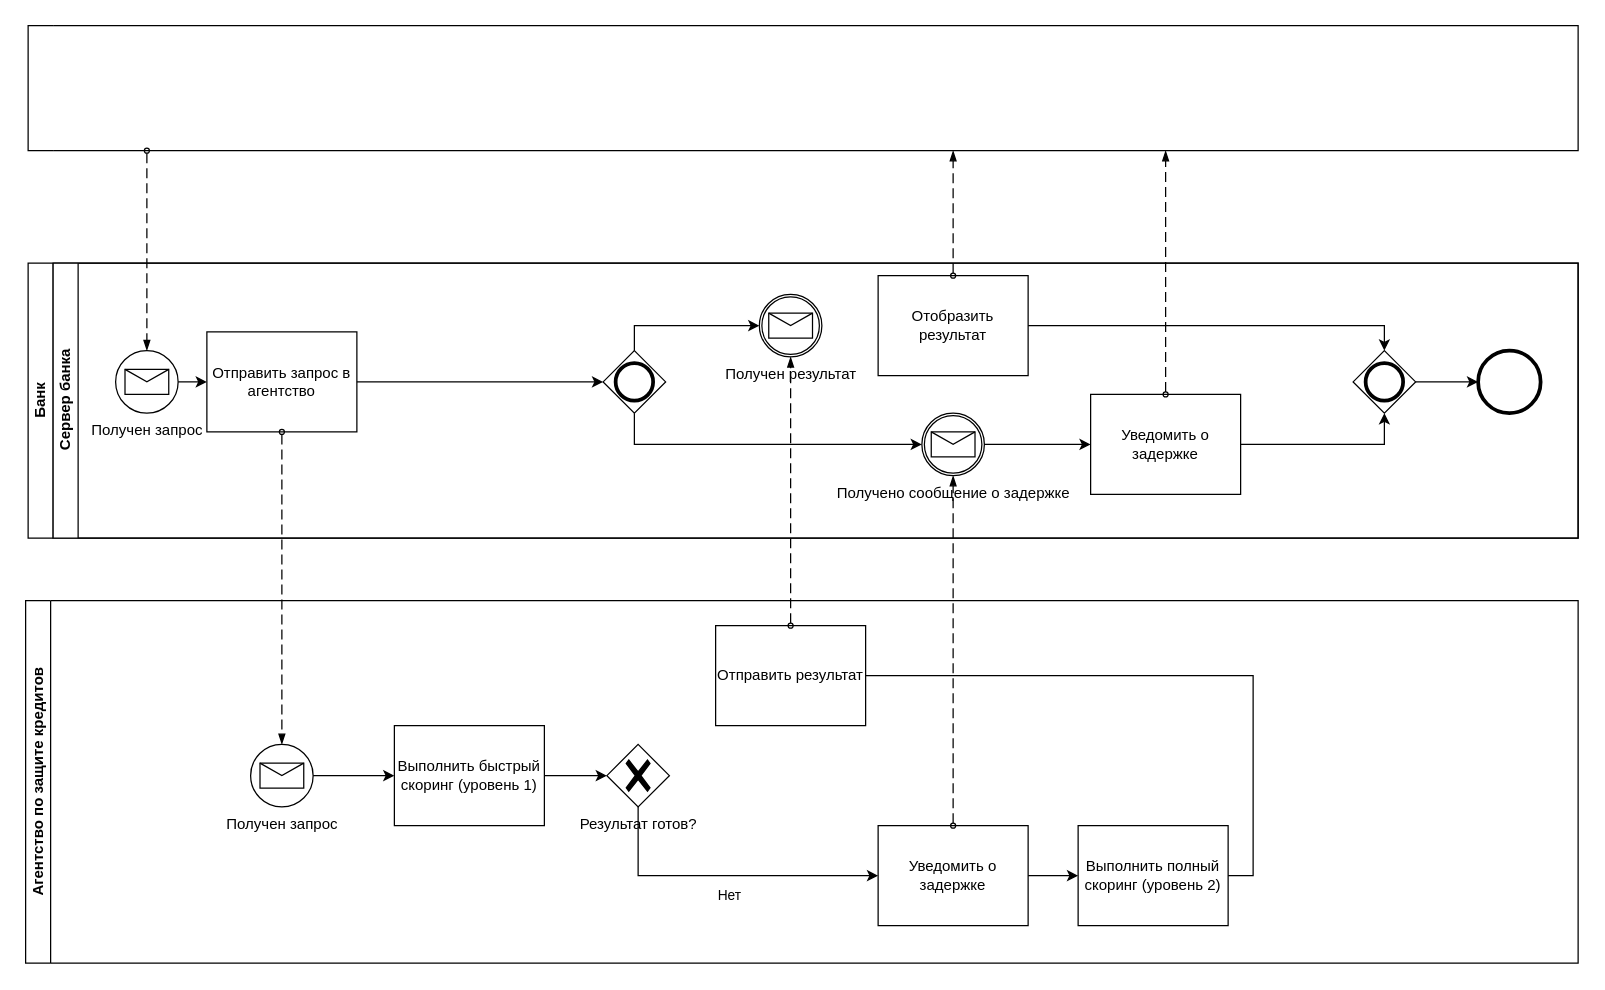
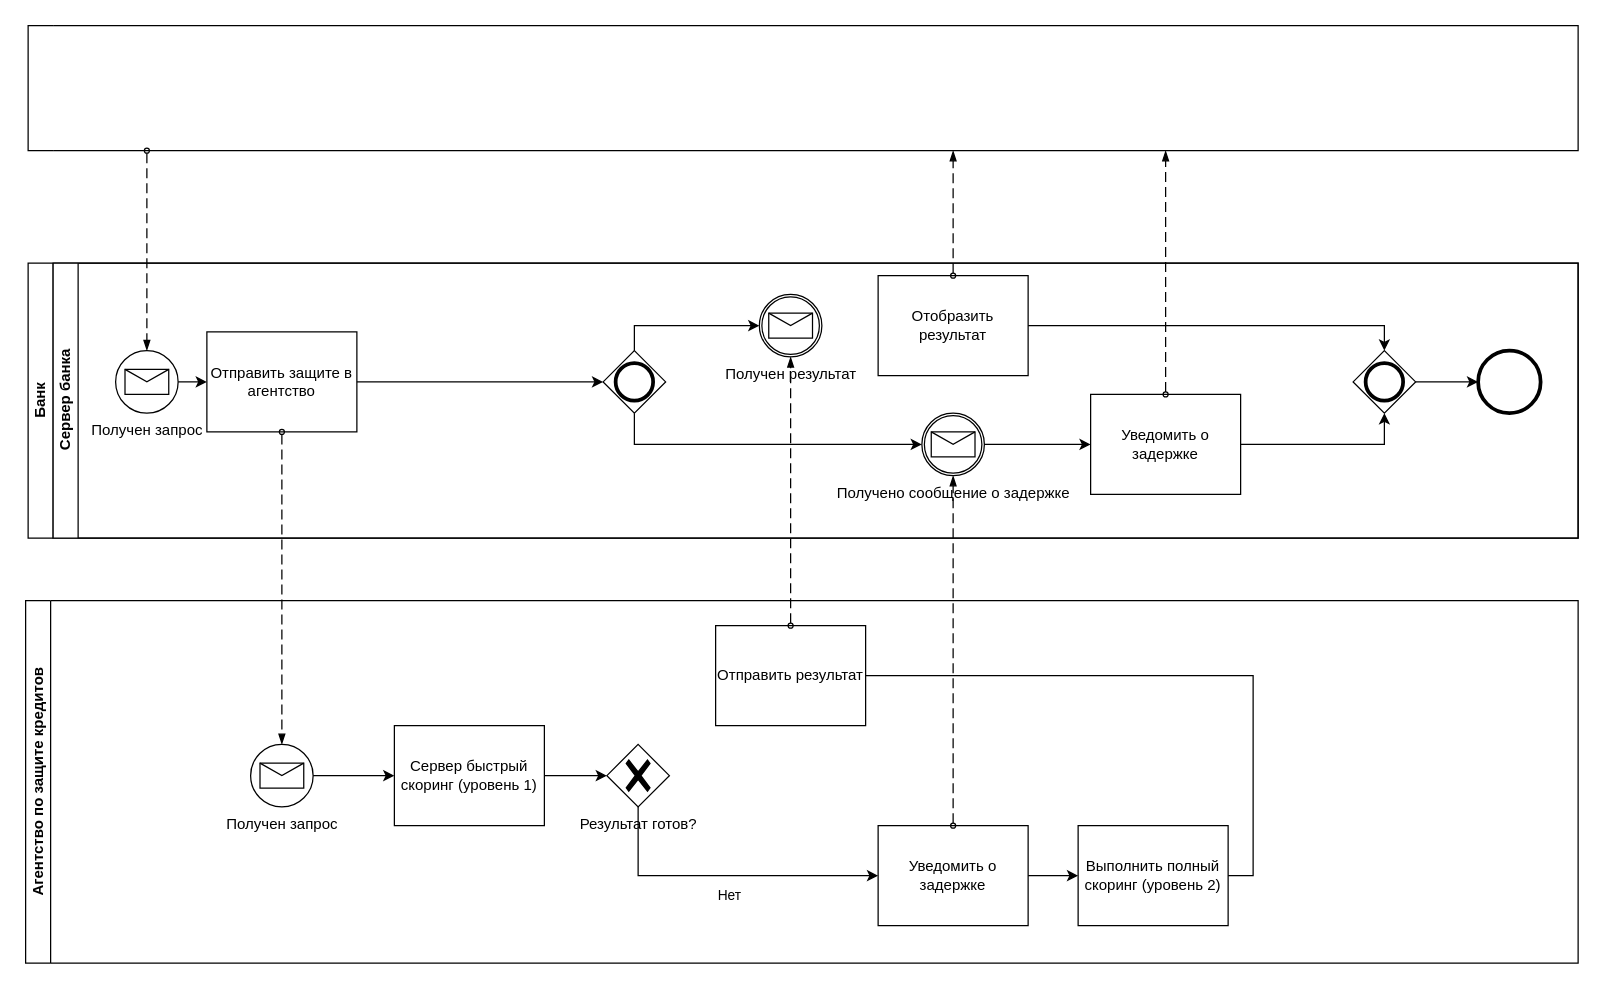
  <mxCell id="0" />
  <mxCell id="1" parent="0" />
  <mxCell id="2" value="Банк" style="swimlane;html=1;childLayout=stackLayout;resizeParent=1;resizeParentMax=0;horizontal=0;startSize=20;horizontalStack=0;whiteSpace=wrap;" parent="1" vertex="1"><mxGeometry x="22" y="210" width="1240" height="220" as="geometry" /></mxCell>
  <mxCell id="3" value="Сервер банка" style="swimlane;html=1;startSize=20;horizontal=0;" parent="2" vertex="1"><mxGeometry x="20" width="1220" height="220" as="geometry" /></mxCell>
  <mxCell id="4" style="edgeStyle=orthogonalEdgeStyle;rounded=0;orthogonalLoop=1;jettySize=auto;html=1;exitX=1;exitY=0.5;exitDx=0;exitDy=0;exitPerimeter=0;" parent="3" source="5" target="6" edge="1"><mxGeometry relative="1" as="geometry" /></mxCell>
  <mxCell id="5" value="Получен запрос" style="points=[[0.145,0.145,0],[0.5,0,0],[0.855,0.145,0],[1,0.5,0],[0.855,0.855,0],[0.5,1,0],[0.145,0.855,0],[0,0.5,0]];shape=mxgraph.bpmn.event;html=1;verticalLabelPosition=bottom;labelBackgroundColor=#ffffff;verticalAlign=top;align=center;perimeter=ellipsePerimeter;outlineConnect=0;aspect=fixed;outline=standard;symbol=message;" parent="3" vertex="1"><mxGeometry x="50" y="70" width="50" height="50" as="geometry" /></mxCell>
- <mxCell id="6" value="Отправить запрос в агентство" style="points=[[0.25,0,0],[0.5,0,0],[0.75,0,0],[1,0.25,0],[1,0.5,0],[1,0.75,0],[0.75,1,0],[0.5,1,0],[0.25,1,0],[0,0.75,0],[0,0.5,0],[0,0.25,0]];shape=mxgraph.bpmn.task2;whiteSpace=wrap;rectStyle=rounded;size=10;html=1;container=1;expand=0;collapsible=0;taskMarker=service;" parent="3" vertex="1"><mxGeometry x="123" y="55" width="120" height="80" as="geometry" /></mxCell>
+ <mxCell id="6" value="Отправить защите в агентство" style="points=[[0.25,0,0],[0.5,0,0],[0.75,0,0],[1,0.25,0],[1,0.5,0],[1,0.75,0],[0.75,1,0],[0.5,1,0],[0.25,1,0],[0,0.75,0],[0,0.5,0],[0,0.25,0]];shape=mxgraph.bpmn.task2;whiteSpace=wrap;rectStyle=rounded;size=10;html=1;container=1;expand=0;collapsible=0;taskMarker=service;" parent="3" vertex="1"><mxGeometry x="123" y="55" width="120" height="80" as="geometry" /></mxCell>
  <mxCell id="7" value="" style="edgeStyle=orthogonalEdgeStyle;rounded=0;orthogonalLoop=1;jettySize=auto;html=1;exitX=1;exitY=0.5;exitDx=0;exitDy=0;exitPerimeter=0;entryX=0;entryY=0.5;entryDx=0;entryDy=0;entryPerimeter=0;" parent="3" source="6" target="13" edge="1"><mxGeometry relative="1" as="geometry"><mxPoint x="303" y="415" as="sourcePoint" /><mxPoint x="430" y="80" as="targetPoint" /></mxGeometry></mxCell>
  <mxCell id="8" value="Отобразить результат" style="points=[[0.25,0,0],[0.5,0,0],[0.75,0,0],[1,0.25,0],[1,0.5,0],[1,0.75,0],[0.75,1,0],[0.5,1,0],[0.25,1,0],[0,0.75,0],[0,0.5,0],[0,0.25,0]];shape=mxgraph.bpmn.task2;whiteSpace=wrap;rectStyle=rounded;size=10;html=1;container=1;expand=0;collapsible=0;taskMarker=send;" parent="3" vertex="1"><mxGeometry x="660" y="10" width="120" height="80" as="geometry" /></mxCell>
  <mxCell id="9" value="Получен результат" style="points=[[0.145,0.145,0],[0.5,0,0],[0.855,0.145,0],[1,0.5,0],[0.855,0.855,0],[0.5,1,0],[0.145,0.855,0],[0,0.5,0]];shape=mxgraph.bpmn.event;html=1;verticalLabelPosition=bottom;labelBackgroundColor=#ffffff;verticalAlign=top;align=center;perimeter=ellipsePerimeter;outlineConnect=0;aspect=fixed;outline=catching;symbol=message;" parent="3" vertex="1"><mxGeometry x="565" y="25" width="50" height="50" as="geometry" /></mxCell>
  <mxCell id="10" value="Получено сообщение о задержке" style="points=[[0.145,0.145,0],[0.5,0,0],[0.855,0.145,0],[1,0.5,0],[0.855,0.855,0],[0.5,1,0],[0.145,0.855,0],[0,0.5,0]];shape=mxgraph.bpmn.event;html=1;verticalLabelPosition=bottom;labelBackgroundColor=#ffffff;verticalAlign=top;align=center;perimeter=ellipsePerimeter;outlineConnect=0;aspect=fixed;outline=catching;symbol=message;" parent="3" vertex="1"><mxGeometry x="695" y="120" width="50" height="50" as="geometry" /></mxCell>
  <mxCell id="11" value="Уведомить о задержке" style="points=[[0.25,0,0],[0.5,0,0],[0.75,0,0],[1,0.25,0],[1,0.5,0],[1,0.75,0],[0.75,1,0],[0.5,1,0],[0.25,1,0],[0,0.75,0],[0,0.5,0],[0,0.25,0]];shape=mxgraph.bpmn.task2;whiteSpace=wrap;rectStyle=rounded;size=10;html=1;container=1;expand=0;collapsible=0;taskMarker=send;" parent="3" vertex="1"><mxGeometry x="830" y="105" width="120" height="80" as="geometry" /></mxCell>
  <mxCell id="12" style="edgeStyle=orthogonalEdgeStyle;rounded=0;orthogonalLoop=1;jettySize=auto;html=1;exitX=1;exitY=0.5;exitDx=0;exitDy=0;exitPerimeter=0;entryX=0;entryY=0.5;entryDx=0;entryDy=0;entryPerimeter=0;" parent="3" source="10" target="11" edge="1"><mxGeometry relative="1" as="geometry" /></mxCell>
  <mxCell id="13" value="" style="points=[[0.25,0.25,0],[0.5,0,0],[0.75,0.25,0],[1,0.5,0],[0.75,0.75,0],[0.5,1,0],[0.25,0.75,0],[0,0.5,0]];shape=mxgraph.bpmn.gateway2;html=1;verticalLabelPosition=bottom;labelBackgroundColor=#ffffff;verticalAlign=top;align=center;perimeter=rhombusPerimeter;outlineConnect=0;outline=end;symbol=general;" parent="3" vertex="1"><mxGeometry x="440" y="70" width="50" height="50" as="geometry" /></mxCell>
  <mxCell id="14" value="" style="points=[[0.25,0.25,0],[0.5,0,0],[0.75,0.25,0],[1,0.5,0],[0.75,0.75,0],[0.5,1,0],[0.25,0.75,0],[0,0.5,0]];shape=mxgraph.bpmn.gateway2;html=1;verticalLabelPosition=bottom;labelBackgroundColor=#ffffff;verticalAlign=top;align=center;perimeter=rhombusPerimeter;outlineConnect=0;outline=end;symbol=general;" parent="3" vertex="1"><mxGeometry x="1040" y="70" width="50" height="50" as="geometry" /></mxCell>
  <mxCell id="15" value="" style="points=[[0.145,0.145,0],[0.5,0,0],[0.855,0.145,0],[1,0.5,0],[0.855,0.855,0],[0.5,1,0],[0.145,0.855,0],[0,0.5,0]];shape=mxgraph.bpmn.event;html=1;verticalLabelPosition=bottom;labelBackgroundColor=#ffffff;verticalAlign=top;align=center;perimeter=ellipsePerimeter;outlineConnect=0;aspect=fixed;outline=end;symbol=terminate2;" parent="3" vertex="1"><mxGeometry x="1140" y="70" width="50" height="50" as="geometry" /></mxCell>
  <mxCell id="16" style="edgeStyle=orthogonalEdgeStyle;rounded=0;orthogonalLoop=1;jettySize=auto;html=1;exitX=1;exitY=0.5;exitDx=0;exitDy=0;exitPerimeter=0;entryX=0;entryY=0.5;entryDx=0;entryDy=0;entryPerimeter=0;" parent="3" source="14" target="15" edge="1"><mxGeometry relative="1" as="geometry" /></mxCell>
  <mxCell id="17" style="edgeStyle=orthogonalEdgeStyle;rounded=0;orthogonalLoop=1;jettySize=auto;html=1;exitX=0.5;exitY=0;exitDx=0;exitDy=0;exitPerimeter=0;entryX=0;entryY=0.5;entryDx=0;entryDy=0;entryPerimeter=0;" parent="3" source="13" target="9" edge="1"><mxGeometry relative="1" as="geometry" /></mxCell>
  <mxCell id="18" style="edgeStyle=orthogonalEdgeStyle;rounded=0;orthogonalLoop=1;jettySize=auto;html=1;exitX=0.5;exitY=1;exitDx=0;exitDy=0;exitPerimeter=0;entryX=0;entryY=0.5;entryDx=0;entryDy=0;entryPerimeter=0;" parent="3" source="13" target="10" edge="1"><mxGeometry relative="1" as="geometry" /></mxCell>
  <mxCell id="19" style="edgeStyle=orthogonalEdgeStyle;rounded=0;orthogonalLoop=1;jettySize=auto;html=1;exitX=1;exitY=0.5;exitDx=0;exitDy=0;exitPerimeter=0;entryX=0.5;entryY=1;entryDx=0;entryDy=0;entryPerimeter=0;" parent="3" source="11" target="14" edge="1"><mxGeometry relative="1" as="geometry" /></mxCell>
  <mxCell id="20" style="edgeStyle=orthogonalEdgeStyle;rounded=0;orthogonalLoop=1;jettySize=auto;html=1;exitX=1;exitY=0.5;exitDx=0;exitDy=0;exitPerimeter=0;entryX=0.5;entryY=0;entryDx=0;entryDy=0;entryPerimeter=0;" parent="3" source="8" target="14" edge="1"><mxGeometry relative="1" as="geometry" /></mxCell>
  <mxCell id="21" value="Агентство по защите кредитов" style="swimlane;startSize=20;horizontal=0;html=1;whiteSpace=wrap;" parent="1" vertex="1"><mxGeometry x="20" y="480" width="1242" height="290" as="geometry" /></mxCell>
  <mxCell id="22" value="Получен запрос" style="points=[[0.145,0.145,0],[0.5,0,0],[0.855,0.145,0],[1,0.5,0],[0.855,0.855,0],[0.5,1,0],[0.145,0.855,0],[0,0.5,0]];shape=mxgraph.bpmn.event;html=1;verticalLabelPosition=bottom;labelBackgroundColor=#ffffff;verticalAlign=top;align=center;perimeter=ellipsePerimeter;outlineConnect=0;aspect=fixed;outline=standard;symbol=message;" parent="21" vertex="1"><mxGeometry x="180" y="115" width="50" height="50" as="geometry" /></mxCell>
- <mxCell id="23" value="Выполнить быстрый скоринг (уровень 1)" style="points=[[0.25,0,0],[0.5,0,0],[0.75,0,0],[1,0.25,0],[1,0.5,0],[1,0.75,0],[0.75,1,0],[0.5,1,0],[0.25,1,0],[0,0.75,0],[0,0.5,0],[0,0.25,0]];shape=mxgraph.bpmn.task2;whiteSpace=wrap;rectStyle=rounded;size=10;html=1;container=1;expand=0;collapsible=0;taskMarker=service;" parent="21" vertex="1"><mxGeometry x="295" y="100" width="120" height="80" as="geometry" /></mxCell>
+ <mxCell id="23" value="Сервер быстрый скоринг (уровень 1)" style="points=[[0.25,0,0],[0.5,0,0],[0.75,0,0],[1,0.25,0],[1,0.5,0],[1,0.75,0],[0.75,1,0],[0.5,1,0],[0.25,1,0],[0,0.75,0],[0,0.5,0],[0,0.25,0]];shape=mxgraph.bpmn.task2;whiteSpace=wrap;rectStyle=rounded;size=10;html=1;container=1;expand=0;collapsible=0;taskMarker=service;" parent="21" vertex="1"><mxGeometry x="295" y="100" width="120" height="80" as="geometry" /></mxCell>
  <mxCell id="24" style="edgeStyle=orthogonalEdgeStyle;rounded=0;orthogonalLoop=1;jettySize=auto;html=1;exitX=1;exitY=0.5;exitDx=0;exitDy=0;exitPerimeter=0;entryX=0;entryY=0.5;entryDx=0;entryDy=0;entryPerimeter=0;" parent="21" source="22" target="23" edge="1"><mxGeometry relative="1" as="geometry" /></mxCell>
  <mxCell id="25" value="Результат готов?" style="points=[[0.25,0.25,0],[0.5,0,0],[0.75,0.25,0],[1,0.5,0],[0.75,0.75,0],[0.5,1,0],[0.25,0.75,0],[0,0.5,0]];shape=mxgraph.bpmn.gateway2;html=1;verticalLabelPosition=bottom;labelBackgroundColor=#ffffff;verticalAlign=top;align=center;perimeter=rhombusPerimeter;outlineConnect=0;outline=none;symbol=none;gwType=exclusive;" parent="21" vertex="1"><mxGeometry x="465" y="115" width="50" height="50" as="geometry" /></mxCell>
  <mxCell id="26" style="edgeStyle=orthogonalEdgeStyle;rounded=0;orthogonalLoop=1;jettySize=auto;html=1;exitX=1;exitY=0.5;exitDx=0;exitDy=0;exitPerimeter=0;entryX=0;entryY=0.5;entryDx=0;entryDy=0;entryPerimeter=0;" parent="21" source="23" target="25" edge="1"><mxGeometry relative="1" as="geometry" /></mxCell>
  <mxCell id="27" value="Отправить результат" style="points=[[0.25,0,0],[0.5,0,0],[0.75,0,0],[1,0.25,0],[1,0.5,0],[1,0.75,0],[0.75,1,0],[0.5,1,0],[0.25,1,0],[0,0.75,0],[0,0.5,0],[0,0.25,0]];shape=mxgraph.bpmn.task2;whiteSpace=wrap;rectStyle=rounded;size=10;html=1;container=1;expand=0;collapsible=0;taskMarker=send;" parent="21" vertex="1"><mxGeometry x="552" y="20" width="120" height="80" as="geometry" /></mxCell>
  <mxCell id="28" value="Уведомить о задержке" style="points=[[0.25,0,0],[0.5,0,0],[0.75,0,0],[1,0.25,0],[1,0.5,0],[1,0.75,0],[0.75,1,0],[0.5,1,0],[0.25,1,0],[0,0.75,0],[0,0.5,0],[0,0.25,0]];shape=mxgraph.bpmn.task2;whiteSpace=wrap;rectStyle=rounded;size=10;html=1;container=1;expand=0;collapsible=0;taskMarker=send;" parent="21" vertex="1"><mxGeometry x="682" y="180" width="120" height="80" as="geometry" /></mxCell>
  <mxCell id="29" style="edgeStyle=orthogonalEdgeStyle;rounded=0;orthogonalLoop=1;jettySize=auto;html=1;exitX=0.5;exitY=1;exitDx=0;exitDy=0;exitPerimeter=0;entryX=0;entryY=0.5;entryDx=0;entryDy=0;entryPerimeter=0;" parent="21" source="25" target="28" edge="1"><mxGeometry relative="1" as="geometry" /></mxCell>
  <mxCell id="30" value="Нет" style="edgeLabel;html=1;align=center;verticalAlign=middle;resizable=0;points=[];" parent="29" vertex="1" connectable="0"><mxGeometry x="0.025" y="2" relative="1" as="geometry"><mxPoint y="17" as="offset" /></mxGeometry></mxCell>
  <mxCell id="31" value="Выполнить полный скоринг (уровень 2)" style="points=[[0.25,0,0],[0.5,0,0],[0.75,0,0],[1,0.25,0],[1,0.5,0],[1,0.75,0],[0.75,1,0],[0.5,1,0],[0.25,1,0],[0,0.75,0],[0,0.5,0],[0,0.25,0]];shape=mxgraph.bpmn.task2;whiteSpace=wrap;rectStyle=rounded;size=10;html=1;container=1;expand=0;collapsible=0;taskMarker=service;" parent="21" vertex="1"><mxGeometry x="842" y="180" width="120" height="80" as="geometry" /></mxCell>
  <mxCell id="32" style="edgeStyle=orthogonalEdgeStyle;rounded=0;orthogonalLoop=1;jettySize=auto;html=1;entryX=0;entryY=0.5;entryDx=0;entryDy=0;entryPerimeter=0;" parent="21" source="28" target="31" edge="1"><mxGeometry relative="1" as="geometry" /></mxCell>
  <mxCell id="33" style="edgeStyle=orthogonalEdgeStyle;rounded=0;orthogonalLoop=1;jettySize=auto;html=1;exitX=1;exitY=0.5;exitDx=0;exitDy=0;exitPerimeter=0;entryX=1;entryY=0.5;entryDx=0;entryDy=0;entryPerimeter=0;endArrow=none;" parent="21" source="31" target="27" edge="1"><mxGeometry relative="1" as="geometry" /></mxCell>
  <mxCell id="34" value="" style="swimlane;html=1;startSize=20;fontStyle=0;collapsible=0;horizontal=0;swimlaneLine=0;fillColor=none;whiteSpace=wrap;" parent="1" vertex="1"><mxGeometry x="22" y="20" width="1240" height="100" as="geometry" /></mxCell>
  <mxCell id="35" value="" style="dashed=1;dashPattern=8 4;endArrow=blockThin;endFill=1;startArrow=oval;startFill=0;endSize=6;startSize=4;html=1;rounded=0;entryX=0.5;entryY=0;entryDx=0;entryDy=0;entryPerimeter=0;" parent="1" target="5" edge="1"><mxGeometry width="160" relative="1" as="geometry"><mxPoint x="117" y="120" as="sourcePoint" /><mxPoint x="312" y="260" as="targetPoint" /></mxGeometry></mxCell>
  <mxCell id="36" value="" style="dashed=1;dashPattern=8 4;endArrow=blockThin;endFill=1;startArrow=oval;startFill=0;endSize=6;startSize=4;html=1;rounded=0;entryX=0.5;entryY=0;entryDx=0;entryDy=0;entryPerimeter=0;exitX=0.5;exitY=1;exitDx=0;exitDy=0;exitPerimeter=0;" parent="1" source="6" target="22" edge="1"><mxGeometry width="160" relative="1" as="geometry"><mxPoint x="242" y="460" as="sourcePoint" /><mxPoint x="242" y="550" as="targetPoint" /></mxGeometry></mxCell>
  <mxCell id="37" value="" style="dashed=1;dashPattern=8 4;endArrow=blockThin;endFill=1;startArrow=oval;startFill=0;endSize=6;startSize=4;html=1;rounded=0;exitX=0.5;exitY=0;exitDx=0;exitDy=0;exitPerimeter=0;" parent="1" source="8" edge="1"><mxGeometry width="160" relative="1" as="geometry"><mxPoint x="642" y="355" as="sourcePoint" /><mxPoint x="762" y="120" as="targetPoint" /></mxGeometry></mxCell>
  <mxCell id="38" value="" style="dashed=1;dashPattern=8 4;endArrow=blockThin;endFill=1;startArrow=oval;startFill=0;endSize=6;startSize=4;html=1;rounded=0;exitX=0.5;exitY=0;exitDx=0;exitDy=0;exitPerimeter=0;entryX=0.5;entryY=1;entryDx=0;entryDy=0;entryPerimeter=0;" parent="1" source="28" target="10" edge="1"><mxGeometry width="160" relative="1" as="geometry"><mxPoint x="822" y="790" as="sourcePoint" /><mxPoint x="932" y="550" as="targetPoint" /></mxGeometry></mxCell>
  <mxCell id="39" value="" style="dashed=1;dashPattern=8 4;endArrow=blockThin;endFill=1;startArrow=oval;startFill=0;endSize=6;startSize=4;html=1;rounded=0;exitX=0.5;exitY=0;exitDx=0;exitDy=0;exitPerimeter=0;entryX=0.5;entryY=1;entryDx=0;entryDy=0;entryPerimeter=0;" parent="1" source="27" target="9" edge="1"><mxGeometry width="160" relative="1" as="geometry"><mxPoint x="642" y="450" as="sourcePoint" /><mxPoint x="802" y="450" as="targetPoint" /></mxGeometry></mxCell>
  <mxCell id="40" value="" style="dashed=1;dashPattern=8 4;endArrow=blockThin;endFill=1;startArrow=oval;startFill=0;endSize=6;startSize=4;html=1;rounded=0;exitX=0.5;exitY=0;exitDx=0;exitDy=0;exitPerimeter=0;" parent="1" source="11" edge="1"><mxGeometry width="160" relative="1" as="geometry"><mxPoint x="1102" y="530" as="sourcePoint" /><mxPoint x="932" y="120" as="targetPoint" /></mxGeometry></mxCell>
